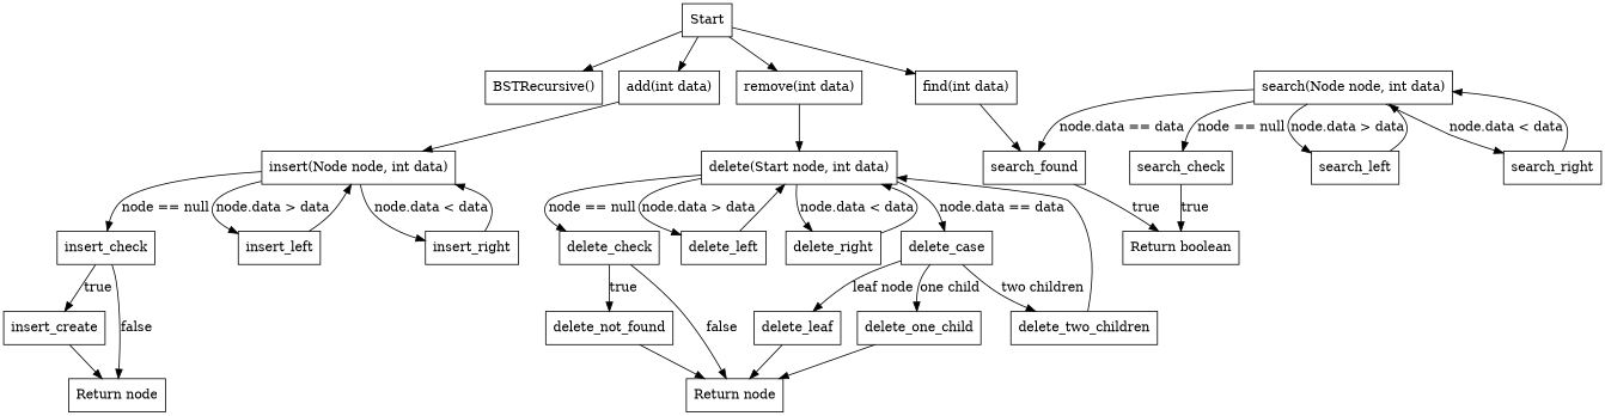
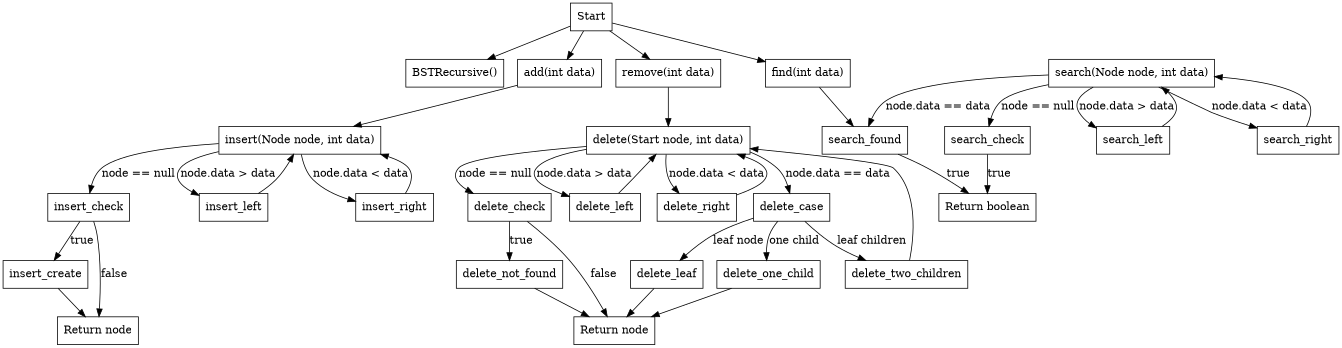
  digraph {
    node [shape=box]
    n1 [label=Start]
    n2 [label="BSTRecursive()"]
    n3 [label="add(int data)"]
    n4 [label="remove(int data)"]
    n5 [label="find(int data)"]
    n6 [label="insert(Node node, int data)"]
    n7 [label="delete(Start node, int data)"]
    search_found
    insert_check
    insert_left
    insert_right
    delete_check
    delete_left
    delete_right
    delete_case
    n16 [label="search(Node node, int data)"]
    search_check
    search_left
    search_right
    insert_create
    n21 [label="Return node"]
    delete_not_found
    n23 [label="Return node"]
    delete_leaf
    delete_one_child
    delete_two_children
    n27 [label="Return boolean"]
    n1 -> n2
    n1 -> n3
    n1 -> n4
    n1 -> n5
    n3 -> n6
    n4 -> n7
    n5 -> search_found
    n6 -> insert_check [label="node == null"]
    n6 -> insert_left [label="node.data > data"]
    n6 -> insert_right [label="node.data < data"]
    n7 -> delete_check [label="node == null"]
    n7 -> delete_left [label="node.data > data"]
    n7 -> delete_right [label="node.data < data"]
    n7 -> delete_case [label="node.data == data"]
    search_found -> n27 [label=true]
    insert_check -> insert_create [label=true]
    insert_check -> n21 [label=false]
    insert_left -> n6
    insert_right -> n6
    delete_check -> delete_not_found [label=true]
    delete_check -> n23 [label=false]
    delete_left -> n7
    delete_right -> n7
    delete_case -> delete_leaf [label="leaf node"]
    delete_case -> delete_one_child [label="one child"]
-   delete_case -> delete_two_children [label="two children"]
+   delete_case -> delete_two_children [label="leaf children"]
    n16 -> search_found [label="node.data == data"]
    n16 -> search_check [label="node == null"]
    n16 -> search_left [label="node.data > data"]
    n16 -> search_right [label="node.data < data"]
    search_check -> n27 [label=true]
    search_left -> n16
    search_right -> n16
    insert_create -> n21
    delete_not_found -> n23
    delete_leaf -> n23
    delete_one_child -> n23
    delete_two_children -> n7
  }
